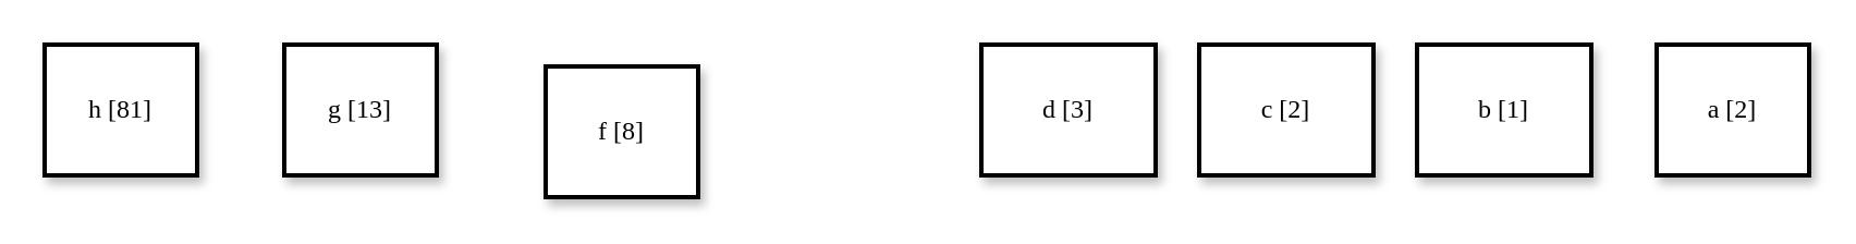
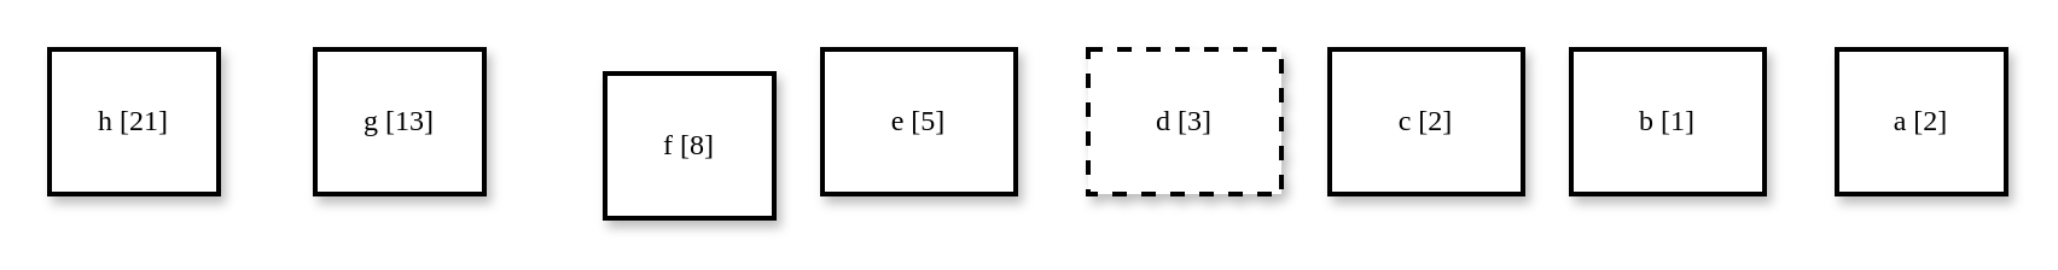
  <mxCell id="0" />
  <mxCell id="1" parent="0" />
  <mxCell id="2" value="a [2]" style="whiteSpace=wrap;html=1;rounded=0;shadow=1;labelBackgroundColor=none;strokeWidth=2;fontFamily=Verdana;fontSize=12;align=center;" parent="1" vertex="1"><mxGeometry x="760" y="20" width="70" height="60" as="geometry" /></mxCell>
- <mxCell id="4" value="d [3]" style="whiteSpace=wrap;html=1;rounded=0;shadow=1;labelBackgroundColor=none;strokeWidth=2;fontFamily=Verdana;fontSize=12;align=center;" parent="1" vertex="1"><mxGeometry x="450" y="20" width="80" height="60" as="geometry" /></mxCell>
+ <mxCell id="3" value="e [5]" style="whiteSpace=wrap;html=1;rounded=0;shadow=1;labelBackgroundColor=none;strokeWidth=2;fontFamily=Verdana;fontSize=12;align=center;" parent="1" vertex="1"><mxGeometry x="340" y="20" width="80" height="60" as="geometry" /></mxCell>
+ <mxCell id="4" value="d [3]" style="whiteSpace=wrap;html=1;rounded=0;shadow=1;labelBackgroundColor=none;strokeWidth=2;fontFamily=Verdana;fontSize=12;align=center;dashed=1;" parent="1" vertex="1"><mxGeometry x="450" y="20" width="80" height="60" as="geometry" /></mxCell>
  <mxCell id="5" value="c [2]" style="whiteSpace=wrap;html=1;rounded=0;shadow=1;labelBackgroundColor=none;strokeWidth=2;fontFamily=Verdana;fontSize=12;align=center;" parent="1" vertex="1"><mxGeometry x="550" y="20" width="80" height="60" as="geometry" /></mxCell>
  <mxCell id="6" value="b [1]" style="whiteSpace=wrap;html=1;rounded=0;shadow=1;labelBackgroundColor=none;strokeWidth=2;fontFamily=Verdana;fontSize=12;align=center;" parent="1" vertex="1"><mxGeometry x="650" y="20" width="80" height="60" as="geometry" /></mxCell>
  <mxCell id="7" value="f [8]" style="whiteSpace=wrap;html=1;rounded=0;shadow=1;labelBackgroundColor=none;strokeWidth=2;fontFamily=Verdana;fontSize=12;align=center;" vertex="1" parent="1"><mxGeometry x="250" y="30" width="70" height="60" as="geometry" /></mxCell>
  <mxCell id="8" value="g [13]" style="whiteSpace=wrap;html=1;rounded=0;shadow=1;labelBackgroundColor=none;strokeWidth=2;fontFamily=Verdana;fontSize=12;align=center;" vertex="1" parent="1"><mxGeometry x="130" y="20" width="70" height="60" as="geometry" /></mxCell>
- <mxCell id="9" value="h [81]" style="whiteSpace=wrap;html=1;rounded=0;shadow=1;labelBackgroundColor=none;strokeWidth=2;fontFamily=Verdana;fontSize=12;align=center;" vertex="1" parent="1"><mxGeometry x="20" y="20" width="70" height="60" as="geometry" /></mxCell>
+ <mxCell id="9" value="h [21]" style="whiteSpace=wrap;html=1;rounded=0;shadow=1;labelBackgroundColor=none;strokeWidth=2;fontFamily=Verdana;fontSize=12;align=center;" vertex="1" parent="1"><mxGeometry x="20" y="20" width="70" height="60" as="geometry" /></mxCell>
